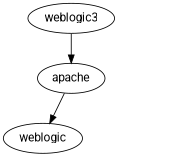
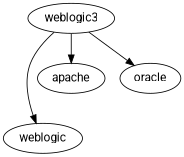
  digraph {
    fontname=Roboto
    node [fontname=Roboto]
    edge [fontname=Roboto]
    n1 [label=weblogic3]
    weblogic
    apache
-   apache -> weblogic
+   oracle
+   n1 -> weblogic
    n1 -> apache
+   n1 -> oracle
  }
